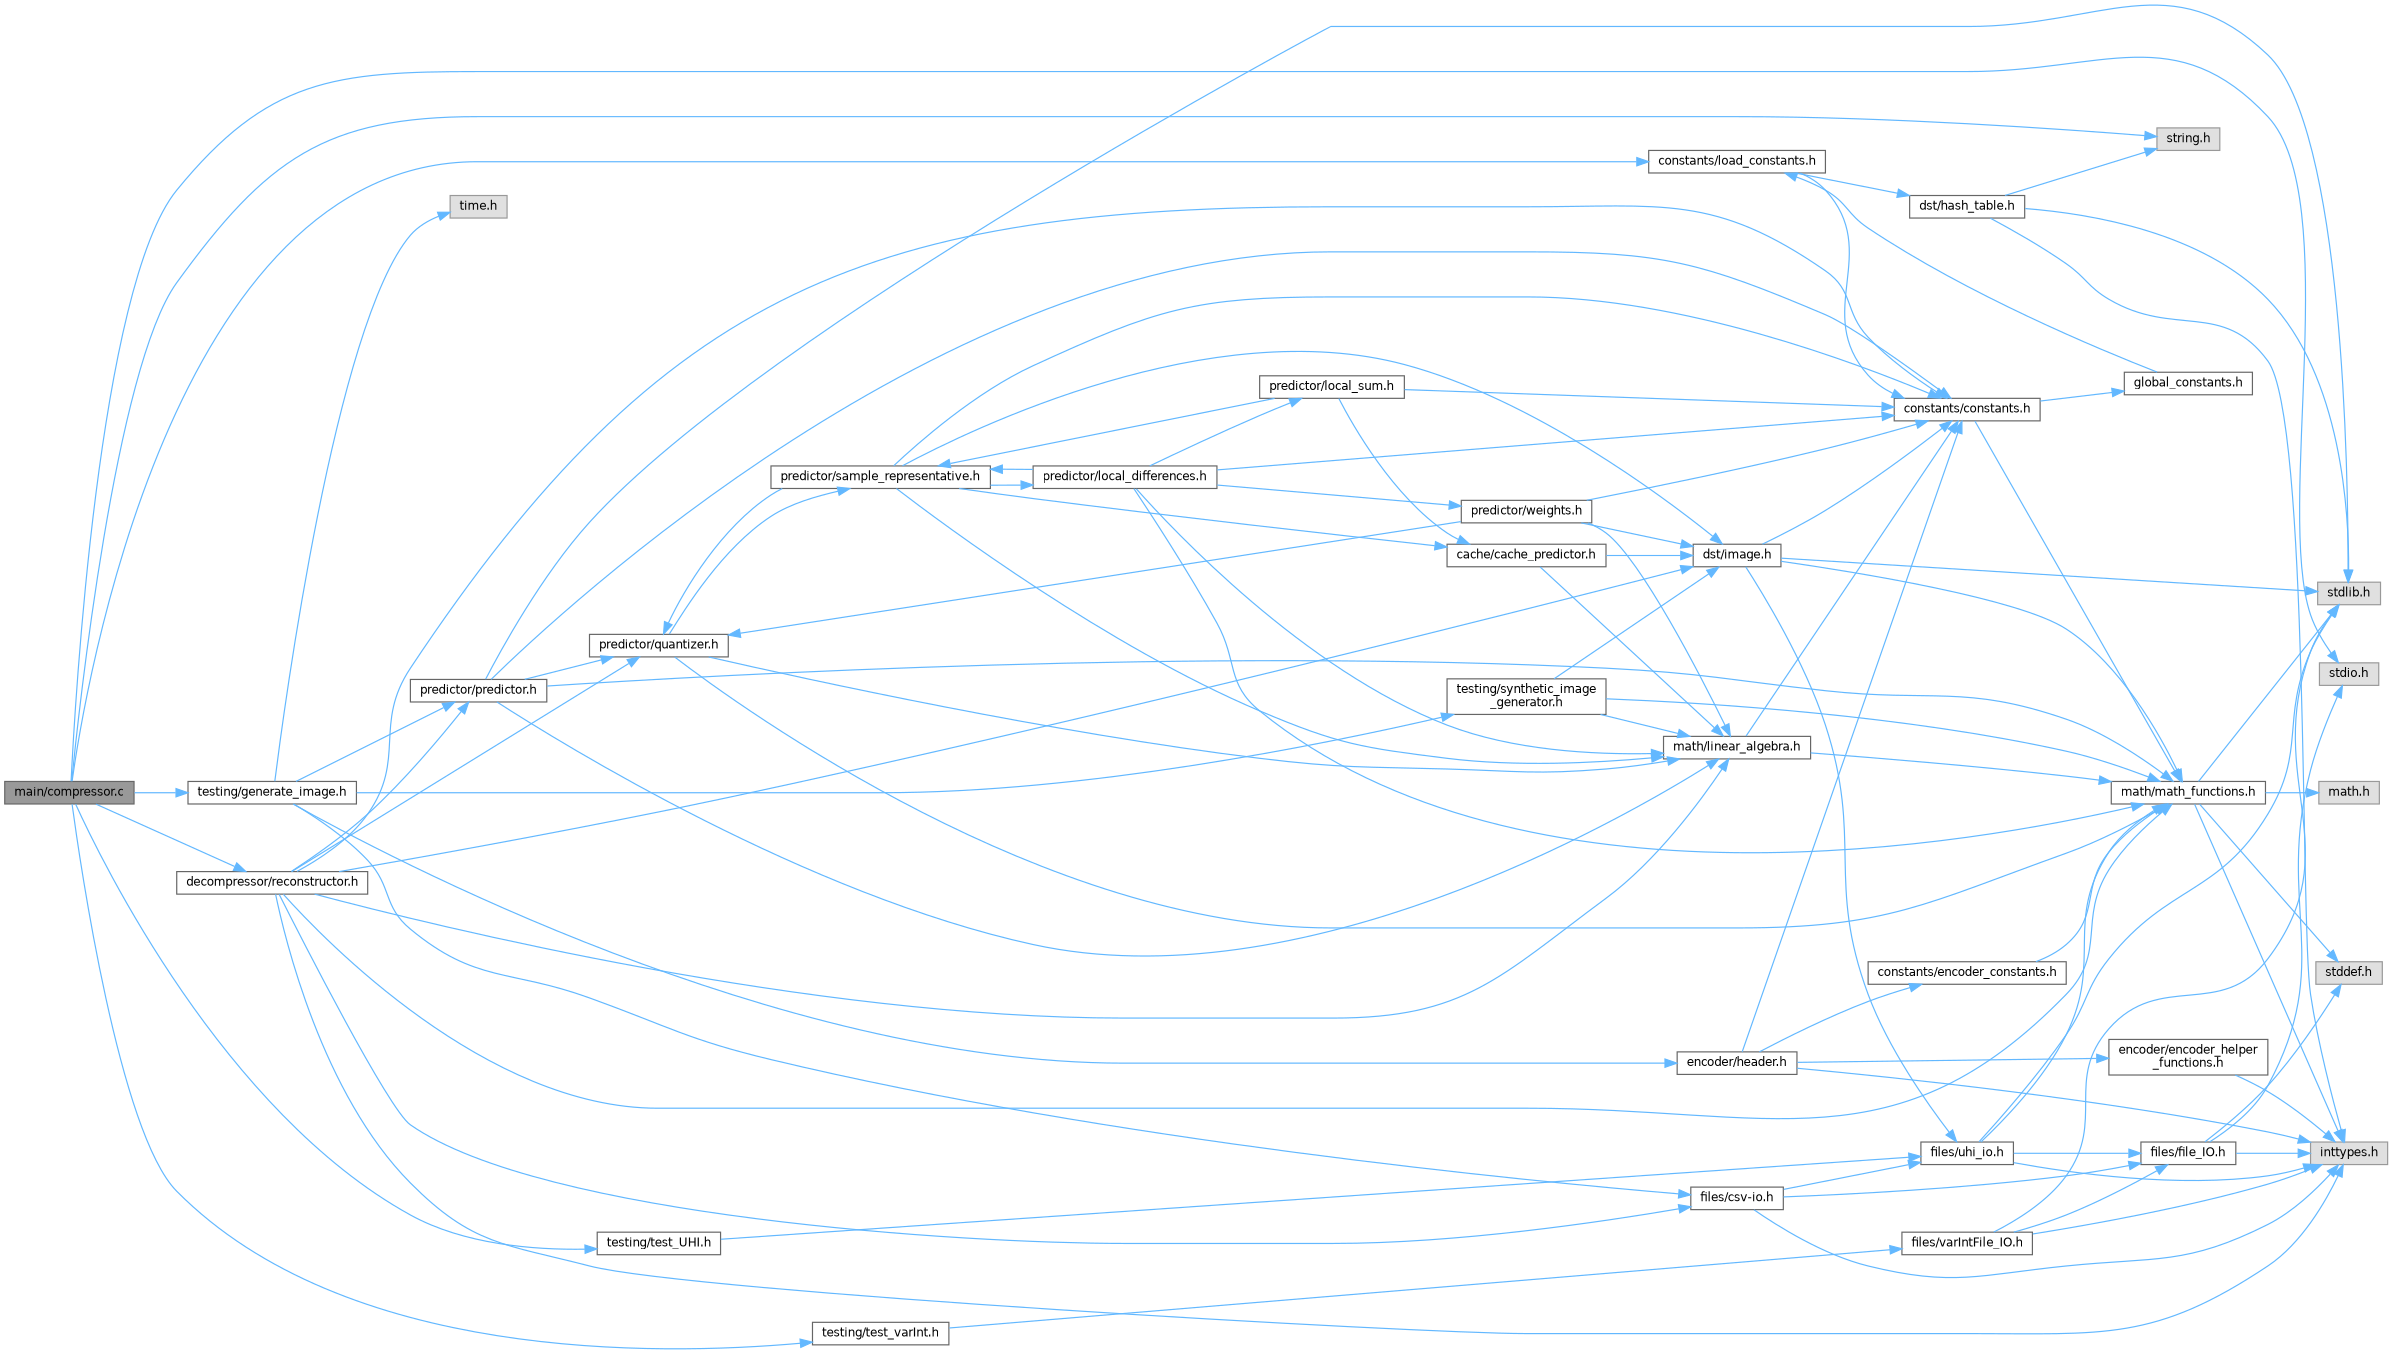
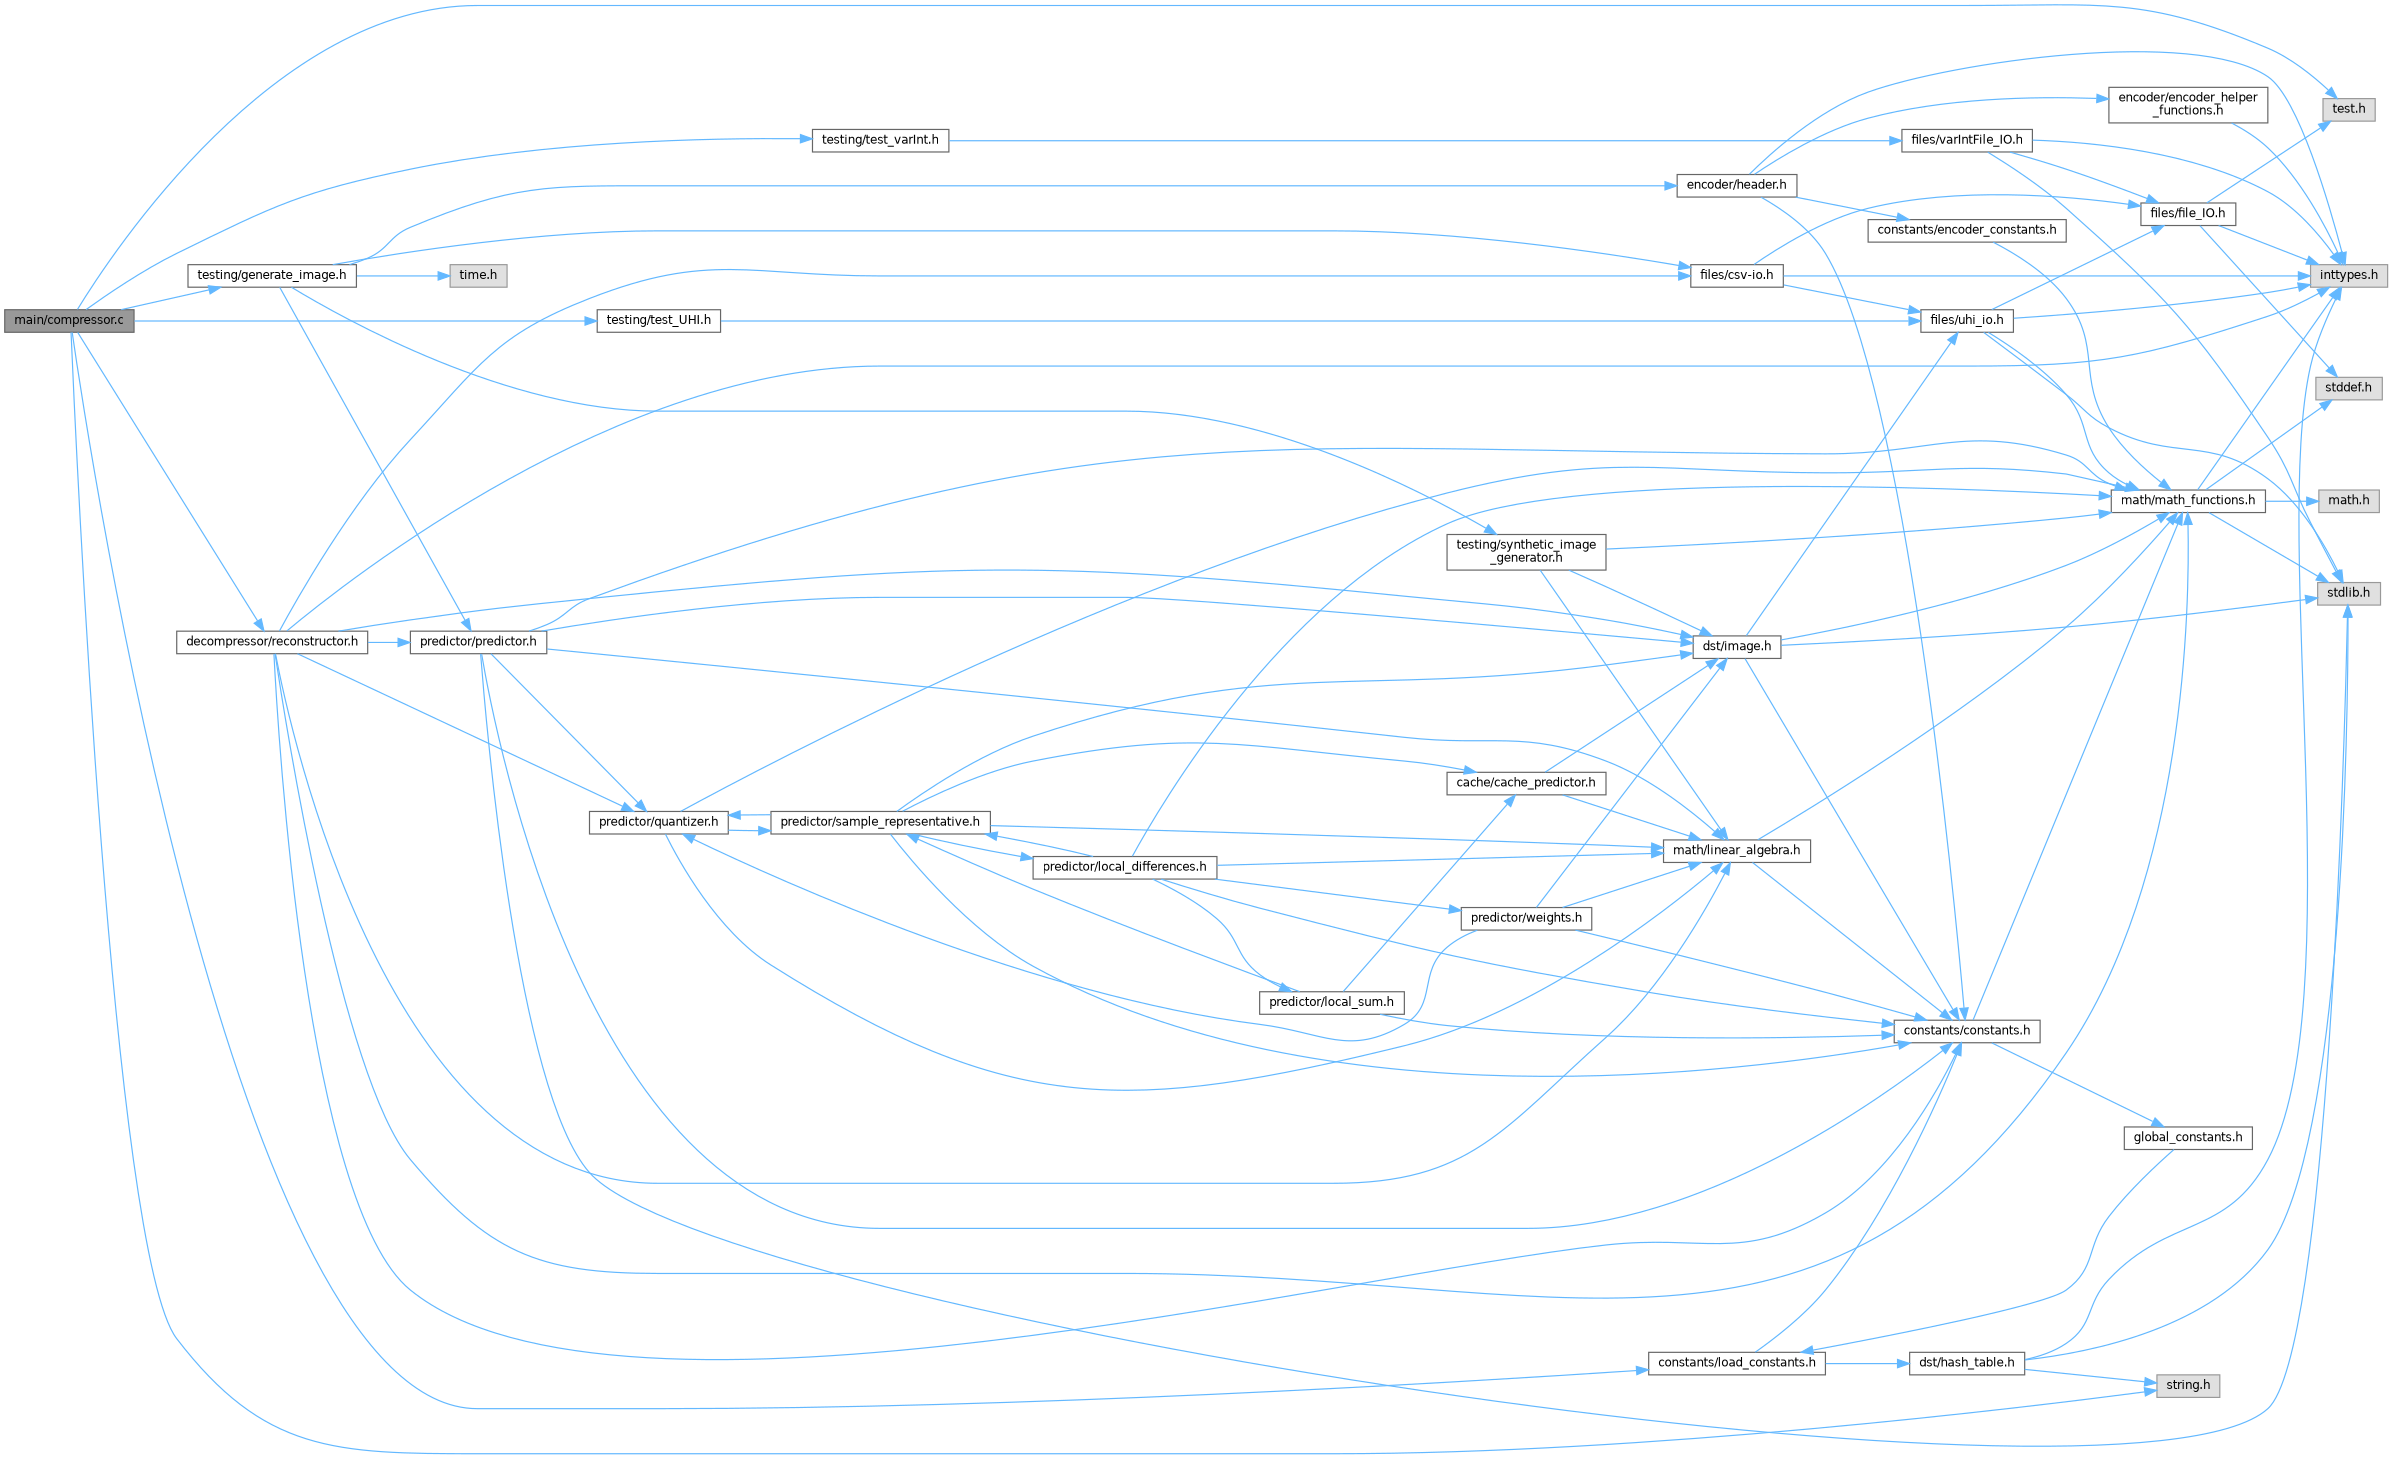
  digraph {
    rankdir=LR
    node [color=grey40 fillcolor=white fontname=Helvetica fontsize=10 shape=box style=filled]
    edge [color=steelblue1 fontname=Helvetica fontsize=10 labelfontname=Helvetica labelfontsize=10 style=solid]
    n1 [color=gray40 fillcolor=grey60 fontcolor=black height=0.2 label="main/compressor.c" width=0.4]
-   n2 [color=grey60 fillcolor="#E0E0E0" height=0.2 label="stdio.h" width=0.4]
+   n2 [color=grey60 fillcolor="#E0E0E0" height=0.2 label="test.h" width=0.4]
    n3 [color=grey60 fillcolor="#E0E0E0" height=0.2 label="string.h" width=0.4]
    n4 [height=0.2 label="constants/load_constants.h" width=0.4]
    n5 [height=0.2 label="testing/generate_image.h" width=0.4]
    n6 [height=0.2 label="decompressor/reconstructor.h" width=0.4]
    n7 [height=0.2 label="testing/test_varInt.h" width=0.4]
    n8 [height=0.2 label="testing/test_UHI.h" width=0.4]
    n9 [height=0.2 label="dst/hash_table.h" width=0.4]
    n10 [height=0.2 label="constants/constants.h" width=0.4]
    n11 [height=0.2 label="predictor/predictor.h" width=0.4]
    n12 [height=0.2 label="encoder/header.h" width=0.4]
    n13 [height=0.2 label="files/csv-io.h" width=0.4]
    n14 [height=0.2 label="testing/synthetic_image\l_generator.h" width=0.4]
    n15 [color=grey60 fillcolor="#E0E0E0" height=0.2 label="time.h" width=0.4]
    n16 [color=grey60 fillcolor="#E0E0E0" height=0.2 label="inttypes.h" width=0.4]
    n17 [height=0.2 label="math/math_functions.h" width=0.4]
    n18 [height=0.2 label="math/linear_algebra.h" width=0.4]
    n19 [height=0.2 label="dst/image.h" width=0.4]
    n20 [height=0.2 label="predictor/quantizer.h" width=0.4]
    n21 [height=0.2 label="files/varIntFile_IO.h" width=0.4]
    n22 [height=0.2 label="files/uhi_io.h" width=0.4]
    n23 [color=grey60 fillcolor="#E0E0E0" height=0.2 label="stdlib.h" width=0.4]
    n24 [height=0.2 label="constants/encoder_constants.h" width=0.4]
    n25 [height=0.2 label="encoder/encoder_helper\l_functions.h" width=0.4]
    n26 [height=0.2 label="files/file_IO.h" width=0.4]
    n27 [height=0.2 label="global_constants.h" width=0.4]
    n28 [color=grey60 fillcolor="#E0E0E0" height=0.2 label="math.h" width=0.4]
    n29 [color=grey60 fillcolor="#E0E0E0" height=0.2 label="stddef.h" width=0.4]
    n30 [height=0.2 label="predictor/sample_representative.h" width=0.4]
    n31 [height=0.2 label="cache/cache_predictor.h" width=0.4]
    n32 [height=0.2 label="predictor/local_differences.h" width=0.4]
    n33 [height=0.2 label="predictor/local_sum.h" width=0.4]
    n34 [height=0.2 label="predictor/weights.h" width=0.4]
    n1 -> n2
    n1 -> n3
    n1 -> n4
    n1 -> n5
    n1 -> n6
    n1 -> n7
    n1 -> n8
    n4 -> n9
    n4 -> n10
    n5 -> n11
    n5 -> n12
    n5 -> n13
    n5 -> n14
    n5 -> n15
    n6 -> n10
    n6 -> n11
    n6 -> n13
    n6 -> n16
    n6 -> n17
    n6 -> n18
    n6 -> n19
    n6 -> n20
    n7 -> n21
    n8 -> n22
    n9 -> n3
    n9 -> n16
    n9 -> n23
    n10 -> n17
    n10 -> n27
    n11 -> n10
    n11 -> n17
    n11 -> n18
+   n11 -> n19
    n11 -> n20
    n11 -> n23
    n12 -> n10
    n12 -> n16
    n12 -> n24
    n12 -> n25
    n13 -> n16
    n13 -> n22
    n13 -> n26
    n14 -> n17
    n14 -> n18
    n14 -> n19
    n17 -> n16
    n17 -> n23
    n17 -> n28
    n17 -> n29
    n18 -> n10
    n18 -> n17
    n19 -> n10
    n19 -> n17
    n19 -> n22
    n19 -> n23
    n20 -> n17
    n20 -> n18
    n20 -> n30
    n21 -> n16
    n21 -> n23
    n21 -> n26
    n22 -> n16
    n22 -> n17
    n22 -> n23
    n22 -> n26
    n24 -> n17
    n25 -> n16
    n26 -> n2
    n26 -> n16
    n26 -> n29
    n27 -> n4
    n30 -> n10
    n30 -> n18
    n30 -> n19
    n30 -> n20
    n30 -> n31
    n30 -> n32
    n31 -> n18
    n31 -> n19
    n32 -> n10
    n32 -> n17
    n32 -> n18
    n32 -> n30
    n32 -> n33
    n32 -> n34
    n33 -> n10
    n33 -> n30
    n33 -> n31
    n34 -> n10
    n34 -> n18
    n34 -> n19
    n34 -> n20
  }
